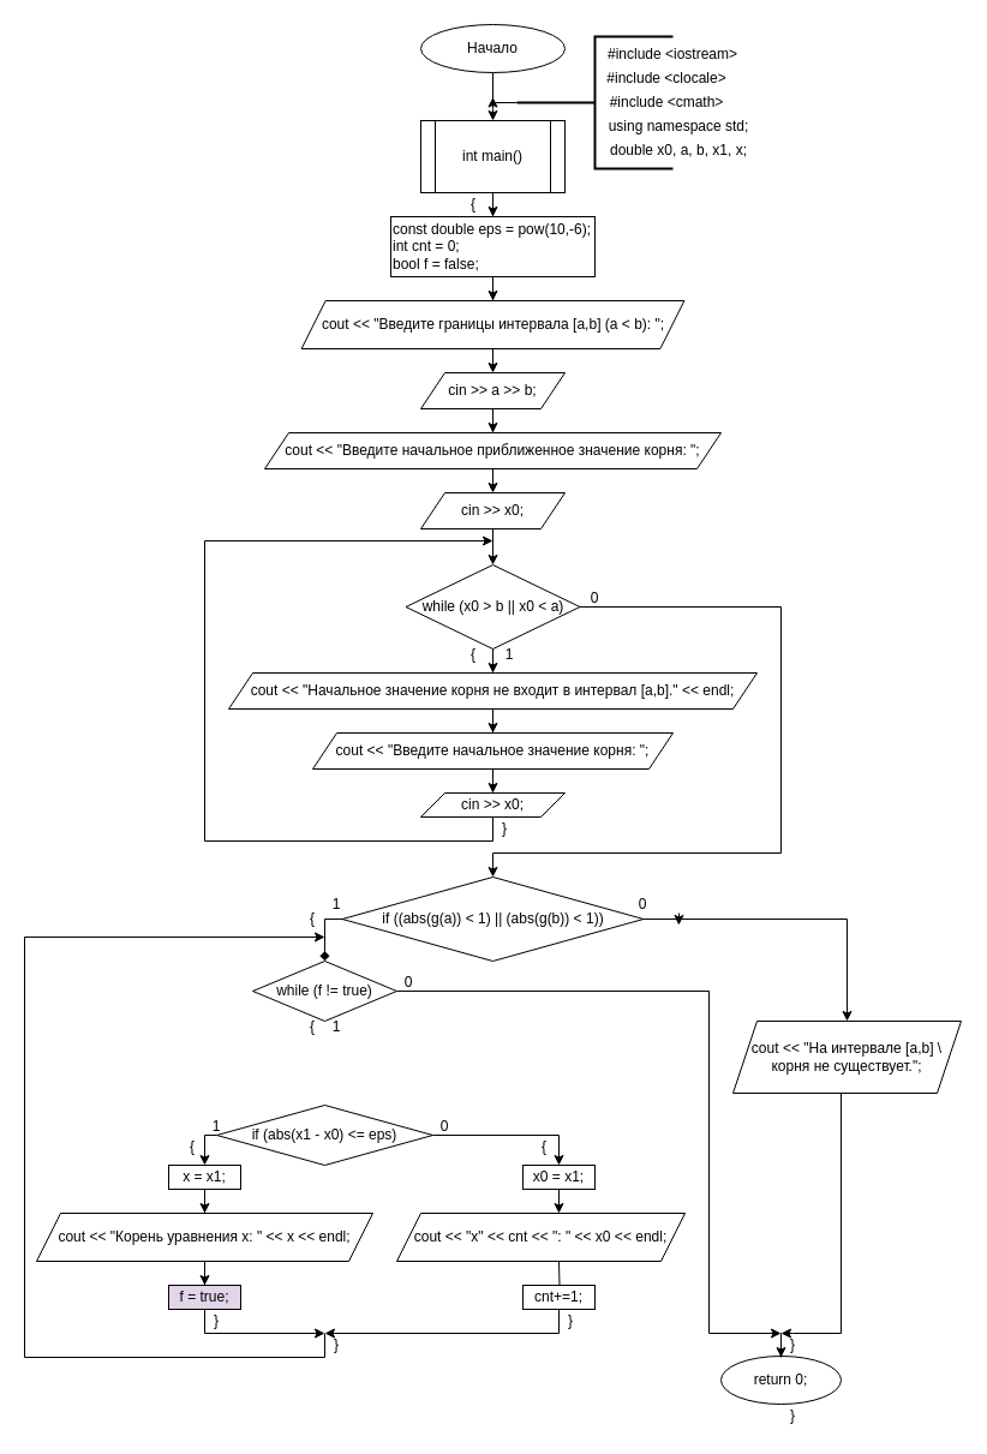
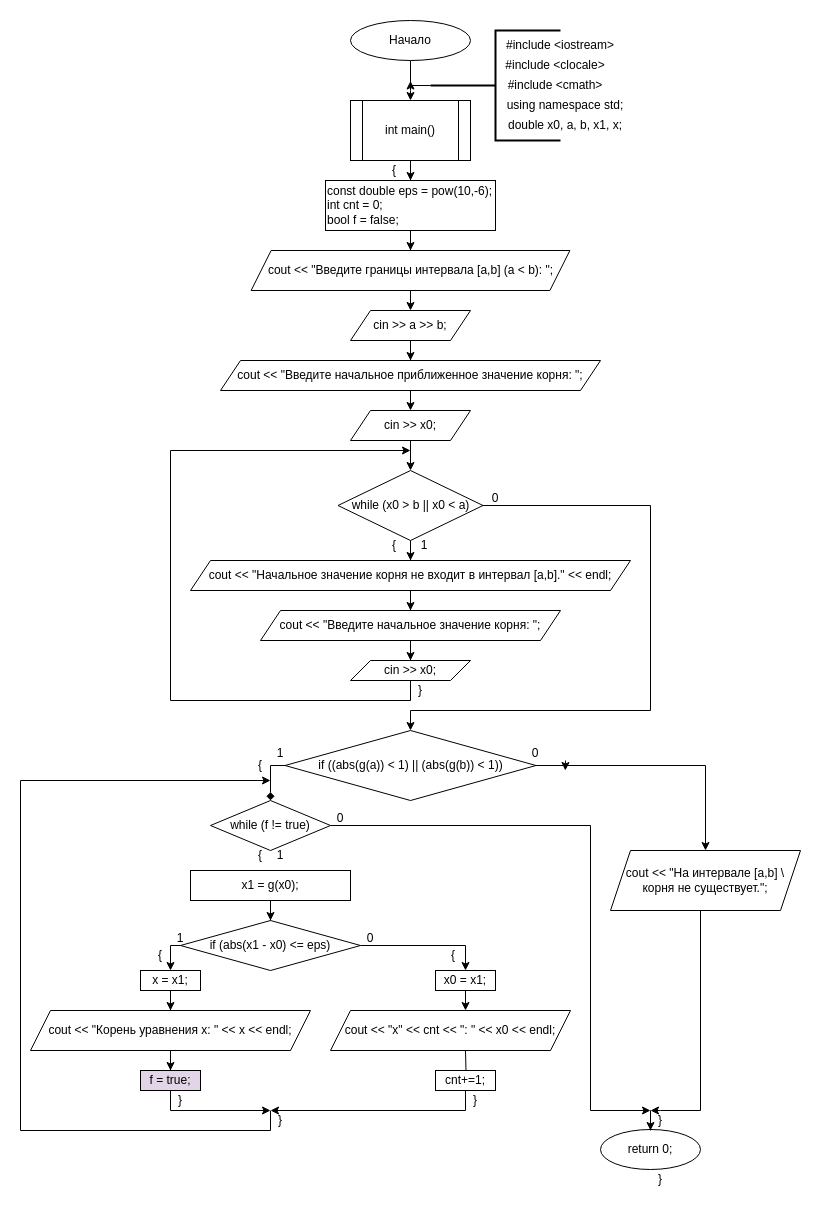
  <mxCell id="0" />
  <mxCell id="1" parent="0" />
  <mxCell id="2" style="edgeStyle=orthogonalEdgeStyle;rounded=0;orthogonalLoop=1;jettySize=auto;html=1;" parent="1" source="3" target="5" edge="1"><mxGeometry relative="1" as="geometry"><Array as="points"><mxPoint x="410" y="90" /><mxPoint x="410" y="90" /></Array></mxGeometry></mxCell>
  <mxCell id="3" value="Начало" style="ellipse;whiteSpace=wrap;html=1;" parent="1" vertex="1"><mxGeometry x="350" width="120" height="40" as="geometry" y="20" /></mxCell>
  <mxCell id="4" style="edgeStyle=orthogonalEdgeStyle;rounded=0;orthogonalLoop=1;jettySize=auto;html=1;entryX=0.5;entryY=0;entryDx=0;entryDy=0;" parent="1" source="5" target="12" edge="1"><mxGeometry relative="1" as="geometry" /></mxCell>
  <mxCell id="5" value="int main()" style="shape=process;whiteSpace=wrap;html=1;backgroundOutline=1;" parent="1" vertex="1"><mxGeometry x="350" y="100" width="120" height="60" as="geometry" /></mxCell>
  <mxCell id="6" style="edgeStyle=orthogonalEdgeStyle;rounded=0;orthogonalLoop=1;jettySize=auto;html=1;" parent="1" source="7" edge="1"><mxGeometry relative="1" as="geometry"><mxPoint x="410" y="80" as="targetPoint" /></mxGeometry></mxCell>
  <mxCell id="7" value="" style="strokeWidth=2;html=1;shape=mxgraph.flowchart.annotation_2;align=left;labelPosition=right;pointerEvents=1;" parent="1" vertex="1"><mxGeometry x="430" y="30" width="130" height="110" as="geometry" /></mxCell>
  <mxCell id="8" value="#include &amp;lt;iostream&amp;gt;" style="text;html=1;align=center;verticalAlign=middle;whiteSpace=wrap;rounded=0;" parent="1" vertex="1"><mxGeometry x="500" y="30" width="120" height="30" as="geometry" /></mxCell>
  <mxCell id="9" value="#include &amp;lt;clocale&amp;gt;" style="text;html=1;align=center;verticalAlign=middle;whiteSpace=wrap;rounded=0;" parent="1" vertex="1"><mxGeometry x="500" y="50" width="110" height="30" as="geometry" /></mxCell>
  <mxCell id="10" value="using namespace std;" style="text;html=1;align=center;verticalAlign=middle;whiteSpace=wrap;rounded=0;" parent="1" vertex="1"><mxGeometry x="500" y="90" width="130" height="30" as="geometry" /></mxCell>
  <mxCell id="11" style="edgeStyle=orthogonalEdgeStyle;rounded=0;orthogonalLoop=1;jettySize=auto;html=1;" parent="1" source="12" target="15" edge="1"><mxGeometry relative="1" as="geometry" /></mxCell>
  <mxCell id="12" value="const double eps = pow(10,-6);&lt;div&gt;int cnt = 0;&lt;/div&gt;&lt;div&gt;bool f = false;&lt;/div&gt;" style="rounded=0;whiteSpace=wrap;html=1;align=left;" parent="1" vertex="1"><mxGeometry x="325" y="180" width="170" height="50" as="geometry" /></mxCell>
  <mxCell id="13" value="double x0, a, b, x1, x;" style="text;html=1;align=center;verticalAlign=middle;whiteSpace=wrap;rounded=0;" parent="1" vertex="1"><mxGeometry x="505" y="110" width="120" height="30" as="geometry" /></mxCell>
  <mxCell id="14" style="edgeStyle=orthogonalEdgeStyle;rounded=0;orthogonalLoop=1;jettySize=auto;html=1;" parent="1" source="15" edge="1"><mxGeometry relative="1" as="geometry"><mxPoint x="410" y="310" as="targetPoint" /></mxGeometry></mxCell>
  <mxCell id="15" value="cout &amp;lt;&amp;lt; &quot;Введите границы интервала [a,b] (a &amp;lt; b): &quot;;" style="shape=parallelogram;perimeter=parallelogramPerimeter;whiteSpace=wrap;html=1;fixedSize=1;" parent="1" vertex="1"><mxGeometry x="250.63" y="250" width="318.75" height="40" as="geometry" /></mxCell>
  <mxCell id="16" style="edgeStyle=orthogonalEdgeStyle;rounded=0;orthogonalLoop=1;jettySize=auto;html=1;" parent="1" source="17" target="19" edge="1"><mxGeometry relative="1" as="geometry" /></mxCell>
  <mxCell id="17" value="cin &amp;gt;&amp;gt; a &amp;gt;&amp;gt; b;" style="shape=parallelogram;perimeter=parallelogramPerimeter;whiteSpace=wrap;html=1;fixedSize=1;" parent="1" vertex="1"><mxGeometry x="350" y="310" width="120" height="30" as="geometry" /></mxCell>
  <mxCell id="18" style="edgeStyle=orthogonalEdgeStyle;rounded=0;orthogonalLoop=1;jettySize=auto;html=1;" parent="1" source="19" edge="1"><mxGeometry relative="1" as="geometry"><mxPoint x="410" y="410" as="targetPoint" /></mxGeometry></mxCell>
  <mxCell id="19" value="cout &amp;lt;&amp;lt; &quot;Введите начальное приближенное значение корня: &quot;;" style="shape=parallelogram;perimeter=parallelogramPerimeter;whiteSpace=wrap;html=1;fixedSize=1;" parent="1" vertex="1"><mxGeometry x="220" y="360" width="380" height="30" as="geometry" /></mxCell>
  <mxCell id="20" style="edgeStyle=orthogonalEdgeStyle;rounded=0;orthogonalLoop=1;jettySize=auto;html=1;entryX=0.5;entryY=0;entryDx=0;entryDy=0;" parent="1" source="21" target="26" edge="1"><mxGeometry relative="1" as="geometry"><mxPoint x="410" y="460" as="targetPoint" /><Array as="points" /></mxGeometry></mxCell>
  <mxCell id="21" value="cin &amp;gt;&amp;gt; x0;" style="shape=parallelogram;perimeter=parallelogramPerimeter;whiteSpace=wrap;html=1;fixedSize=1;" parent="1" vertex="1"><mxGeometry x="350" y="410" width="120" height="30" as="geometry" /></mxCell>
  <mxCell id="22" value="{" style="text;html=1;align=center;verticalAlign=middle;whiteSpace=wrap;rounded=0;" parent="1" vertex="1"><mxGeometry x="364" y="160" width="60" height="20" as="geometry" /></mxCell>
  <mxCell id="23" value="#include &amp;lt;cmath&amp;gt;" style="text;html=1;align=center;verticalAlign=middle;whiteSpace=wrap;rounded=0;" parent="1" vertex="1"><mxGeometry x="500" y="70" width="110" height="30" as="geometry" /></mxCell>
  <mxCell id="24" style="edgeStyle=orthogonalEdgeStyle;rounded=0;orthogonalLoop=1;jettySize=auto;html=1;entryX=0.5;entryY=0;entryDx=0;entryDy=0;" parent="1" source="26" target="28" edge="1"><mxGeometry relative="1" as="geometry" /></mxCell>
  <mxCell id="25" style="edgeStyle=orthogonalEdgeStyle;rounded=0;orthogonalLoop=1;jettySize=auto;html=1;entryX=0.5;entryY=0;entryDx=0;entryDy=0;" parent="1" source="26" target="35" edge="1"><mxGeometry relative="1" as="geometry"><mxPoint x="410" y="710" as="targetPoint" /><Array as="points"><mxPoint x="650" y="505" /><mxPoint x="650" y="710" /><mxPoint x="410" y="710" /></Array></mxGeometry></mxCell>
  <mxCell id="26" value="while (x0 &amp;gt; b || x0 &amp;lt; a)" style="rhombus;whiteSpace=wrap;html=1;" parent="1" vertex="1"><mxGeometry x="337.5" y="470" width="145" height="70" as="geometry" /></mxCell>
  <mxCell id="27" style="edgeStyle=orthogonalEdgeStyle;rounded=0;orthogonalLoop=1;jettySize=auto;html=1;entryX=0.5;entryY=0;entryDx=0;entryDy=0;" parent="1" source="28" target="30" edge="1"><mxGeometry relative="1" as="geometry" /></mxCell>
  <mxCell id="28" value="cout &amp;lt;&amp;lt; &quot;Начальное значение корня не входит в интервал [a,b].&quot; &amp;lt;&amp;lt; endl;" style="shape=parallelogram;perimeter=parallelogramPerimeter;whiteSpace=wrap;html=1;fixedSize=1;" parent="1" vertex="1"><mxGeometry x="190" y="560" width="440" height="30" as="geometry" /></mxCell>
  <mxCell id="29" style="edgeStyle=orthogonalEdgeStyle;rounded=0;orthogonalLoop=1;jettySize=auto;html=1;" parent="1" source="30" target="32" edge="1"><mxGeometry relative="1" as="geometry"><mxPoint x="410.01" y="650" as="targetPoint" /></mxGeometry></mxCell>
  <mxCell id="30" value="cout &amp;lt;&amp;lt; &quot;Введите начальное значение корня: &quot;;" style="shape=parallelogram;perimeter=parallelogramPerimeter;whiteSpace=wrap;html=1;fixedSize=1;" parent="1" vertex="1"><mxGeometry x="260" y="610" width="300" height="30" as="geometry" /></mxCell>
  <mxCell id="31" style="edgeStyle=orthogonalEdgeStyle;rounded=0;orthogonalLoop=1;jettySize=auto;html=1;" parent="1" source="32" edge="1"><mxGeometry relative="1" as="geometry"><mxPoint x="410" y="450" as="targetPoint" /><Array as="points"><mxPoint x="410" y="700" /><mxPoint x="170" y="450" /></Array></mxGeometry></mxCell>
  <mxCell id="32" value="cin &amp;gt;&amp;gt; x0;" style="shape=parallelogram;perimeter=parallelogramPerimeter;whiteSpace=wrap;html=1;fixedSize=1;" parent="1" vertex="1"><mxGeometry x="350.01" y="660" width="120" height="20" as="geometry" /></mxCell>
  <mxCell id="33" style="edgeStyle=orthogonalEdgeStyle;rounded=0;orthogonalLoop=1;jettySize=auto;html=1;" parent="1" source="35" target="60" edge="1"><mxGeometry relative="1" as="geometry"><mxPoint x="690" y="880" as="targetPoint" /><Array as="points"><mxPoint x="705" y="765" /></Array></mxGeometry></mxCell>
  <mxCell id="34" style="edgeStyle=orthogonalEdgeStyle;rounded=0;orthogonalLoop=1;jettySize=auto;html=1;entryX=0.5;entryY=0;entryDx=0;entryDy=0;endArrow=diamond;" parent="1" source="35" target="37" edge="1"><mxGeometry relative="1" as="geometry"><mxPoint x="150" y="765" as="targetPoint" /><Array as="points"><mxPoint x="270" y="765" /></Array></mxGeometry></mxCell>
  <mxCell id="35" value="if ((abs(g(a)) &amp;lt; 1) || (abs(g(b)) &amp;lt; 1))" style="rhombus;whiteSpace=wrap;html=1;" parent="1" vertex="1"><mxGeometry x="284.53" y="730" width="250.93" height="70" as="geometry" /></mxCell>
  <mxCell id="36" style="edgeStyle=orthogonalEdgeStyle;rounded=0;orthogonalLoop=1;jettySize=auto;html=1;" parent="1" source="37" edge="1"><mxGeometry relative="1" as="geometry"><mxPoint x="650" y="1110" as="targetPoint" /><Array as="points"><mxPoint x="590" y="825" /><mxPoint x="590" y="1110" /></Array></mxGeometry></mxCell>
  <mxCell id="37" value="while (f != true)" style="rhombus;whiteSpace=wrap;html=1;" parent="1" vertex="1"><mxGeometry x="210" y="800" width="120" height="50" as="geometry" /></mxCell>
+ <mxCell id="38" style="edgeStyle=orthogonalEdgeStyle;rounded=0;orthogonalLoop=1;jettySize=auto;html=1;entryX=0.5;entryY=0;entryDx=0;entryDy=0;" parent="1" source="39" target="42" edge="1"><mxGeometry relative="1" as="geometry" /></mxCell>
+ <mxCell id="39" value="x1 = g(x0);" style="rounded=0;whiteSpace=wrap;html=1;" parent="1" vertex="1"><mxGeometry x="190" y="870" width="160" height="30" as="geometry" /></mxCell>
  <mxCell id="40" style="edgeStyle=orthogonalEdgeStyle;rounded=0;orthogonalLoop=1;jettySize=auto;html=1;entryX=0.5;entryY=0;entryDx=0;entryDy=0;" parent="1" source="42" target="44" edge="1"><mxGeometry relative="1" as="geometry"><mxPoint x="105" y="945" as="targetPoint" /><Array as="points"><mxPoint x="170" y="945" /></Array></mxGeometry></mxCell>
  <mxCell id="41" style="edgeStyle=orthogonalEdgeStyle;rounded=0;orthogonalLoop=1;jettySize=auto;html=1;entryX=0.5;entryY=0;entryDx=0;entryDy=0;" parent="1" source="42" target="50" edge="1"><mxGeometry relative="1" as="geometry"><mxPoint x="465" y="945" as="targetPoint" /><Array as="points"><mxPoint x="465" y="945" /></Array></mxGeometry></mxCell>
  <mxCell id="42" value="if (abs(x1 - x0) &amp;lt;= eps)" style="rhombus;whiteSpace=wrap;html=1;" parent="1" vertex="1"><mxGeometry x="180" y="920" width="180" height="50" as="geometry" /></mxCell>
  <mxCell id="43" style="edgeStyle=orthogonalEdgeStyle;rounded=0;orthogonalLoop=1;jettySize=auto;html=1;" parent="1" source="44" target="46" edge="1"><mxGeometry relative="1" as="geometry"><mxPoint x="55" y="1020" as="targetPoint" /></mxGeometry></mxCell>
  <mxCell id="44" value="x = x1;" style="rounded=0;whiteSpace=wrap;html=1;" parent="1" vertex="1"><mxGeometry x="140" y="970" width="60" height="20" as="geometry" /></mxCell>
  <mxCell id="45" style="edgeStyle=orthogonalEdgeStyle;rounded=0;orthogonalLoop=1;jettySize=auto;html=1;" parent="1" source="46" target="48" edge="1"><mxGeometry relative="1" as="geometry" /></mxCell>
  <mxCell id="46" value="cout &lt;&lt; &quot;Корень уравнения x: &quot; &lt;&lt; x &lt;&lt; endl;" style="shape=parallelogram;perimeter=parallelogramPerimeter;whiteSpace=wrap;html=1;fixedSize=1;" parent="1" vertex="1"><mxGeometry x="30" y="1010" width="280" height="40" as="geometry" /></mxCell>
  <mxCell id="47" style="edgeStyle=orthogonalEdgeStyle;rounded=0;orthogonalLoop=1;jettySize=auto;html=1;" parent="1" source="48" edge="1"><mxGeometry relative="1" as="geometry"><mxPoint x="270" y="1110" as="targetPoint" /><Array as="points"><mxPoint x="170" y="1110" /></Array></mxGeometry></mxCell>
  <mxCell id="48" value="f = true;" style="rounded=0;whiteSpace=wrap;html=1;fillColor=#e1d5e7;" parent="1" vertex="1"><mxGeometry x="140" y="1070" width="60" height="20" as="geometry" /></mxCell>
  <mxCell id="49" style="edgeStyle=orthogonalEdgeStyle;rounded=0;orthogonalLoop=1;jettySize=auto;html=1;" parent="1" source="50" edge="1"><mxGeometry relative="1" as="geometry"><mxPoint x="465" y="1010" as="targetPoint" /></mxGeometry></mxCell>
  <mxCell id="50" value="x0 = x1;" style="rounded=0;whiteSpace=wrap;html=1;" parent="1" vertex="1"><mxGeometry x="435" y="970" width="60" height="20" as="geometry" /></mxCell>
  <mxCell id="51" style="edgeStyle=orthogonalEdgeStyle;rounded=0;orthogonalLoop=1;jettySize=auto;html=1;" parent="1" target="54" edge="1"><mxGeometry relative="1" as="geometry"><mxPoint x="465" y="1070" as="targetPoint" /><mxPoint x="465" y="1050" as="sourcePoint" /></mxGeometry></mxCell>
  <mxCell id="52" value="cout &lt;&lt; &quot;x&quot; &lt;&lt; cnt &lt;&lt; &quot;: &quot; &lt;&lt; x0 &lt;&lt; endl;" style="shape=parallelogram;perimeter=parallelogramPerimeter;whiteSpace=wrap;html=1;fixedSize=1;" parent="1" vertex="1"><mxGeometry x="330" y="1010" width="240" height="40" as="geometry" /></mxCell>
  <mxCell id="53" style="edgeStyle=orthogonalEdgeStyle;rounded=0;orthogonalLoop=1;jettySize=auto;html=1;" parent="1" source="54" edge="1"><mxGeometry relative="1" as="geometry"><mxPoint x="270" y="1110" as="targetPoint" /><Array as="points"><mxPoint x="465" y="1110" /></Array></mxGeometry></mxCell>
  <mxCell id="54" value="cnt+=1;" style="rounded=0;whiteSpace=wrap;html=1;" parent="1" vertex="1"><mxGeometry x="435" y="1070" width="60" height="20" as="geometry" /></mxCell>
  <mxCell id="55" value="" style="endArrow=none;html=1;rounded=0;" parent="1" edge="1"><mxGeometry width="50" height="50" relative="1" as="geometry"><mxPoint x="270" y="1130" as="sourcePoint" /><mxPoint x="270" y="1110" as="targetPoint" /></mxGeometry></mxCell>
  <mxCell id="56" value="" style="endArrow=none;html=1;rounded=0;" parent="1" edge="1"><mxGeometry width="50" height="50" relative="1" as="geometry"><mxPoint x="20" y="1130" as="sourcePoint" /><mxPoint x="270" y="1130" as="targetPoint" /></mxGeometry></mxCell>
  <mxCell id="57" value="" style="endArrow=none;html=1;rounded=0;" parent="1" edge="1"><mxGeometry width="50" height="50" relative="1" as="geometry"><mxPoint x="20" y="1130" as="sourcePoint" /><mxPoint x="20" y="780" as="targetPoint" /></mxGeometry></mxCell>
  <mxCell id="58" value="" style="endArrow=classic;html=1;rounded=0;" parent="1" edge="1"><mxGeometry width="50" height="50" relative="1" as="geometry"><mxPoint x="20" y="780" as="sourcePoint" /><mxPoint x="270" y="780" as="targetPoint" /></mxGeometry></mxCell>
  <mxCell id="59" style="edgeStyle=orthogonalEdgeStyle;rounded=0;orthogonalLoop=1;jettySize=auto;html=1;" parent="1" source="60" edge="1"><mxGeometry relative="1" as="geometry"><mxPoint x="650" y="1110" as="targetPoint" /><Array as="points"><mxPoint x="700" y="1110" /><mxPoint x="660" y="1110" /></Array></mxGeometry></mxCell>
  <mxCell id="60" value="cout &amp;lt;&amp;lt; &quot;На интервале [a,b] \&lt;div&gt;корня не существует.&quot;;&lt;/div&gt;" style="shape=parallelogram;perimeter=parallelogramPerimeter;whiteSpace=wrap;html=1;fixedSize=1;" parent="1" vertex="1"><mxGeometry x="610" y="850" width="190" height="60" as="geometry" /></mxCell>
  <mxCell id="61" value="return 0;" style="ellipse;whiteSpace=wrap;html=1;" parent="1" vertex="1"><mxGeometry x="600" y="1129" width="100" height="40" as="geometry" /></mxCell>
  <mxCell id="62" value="" style="endArrow=classic;html=1;rounded=0;" parent="1" edge="1"><mxGeometry width="50" height="50" relative="1" as="geometry"><mxPoint x="650" y="1130" as="sourcePoint" /><mxPoint x="650" y="1130" as="targetPoint" /><Array as="points"><mxPoint x="650" y="1110" /></Array></mxGeometry></mxCell>
  <mxCell id="63" value="{" style="text;html=1;align=center;verticalAlign=middle;whiteSpace=wrap;rounded=0;" parent="1" vertex="1"><mxGeometry x="230" y="850" width="60" height="10" as="geometry" /></mxCell>
  <mxCell id="64" value="{" style="text;html=1;align=center;verticalAlign=middle;whiteSpace=wrap;rounded=0;" parent="1" vertex="1"><mxGeometry x="230" y="760" width="60" height="10" as="geometry" /></mxCell>
  <mxCell id="65" value="{" style="text;html=1;align=center;verticalAlign=middle;whiteSpace=wrap;rounded=0;" parent="1" vertex="1"><mxGeometry x="130" y="950" width="60" height="10" as="geometry" /></mxCell>
  <mxCell id="66" value="{" style="text;html=1;align=center;verticalAlign=middle;whiteSpace=wrap;rounded=0;" parent="1" vertex="1"><mxGeometry x="422.5" y="950" width="60" height="10" as="geometry" /></mxCell>
  <mxCell id="67" value="{" style="text;html=1;align=center;verticalAlign=middle;whiteSpace=wrap;rounded=0;" parent="1" vertex="1"><mxGeometry x="364" y="540" width="60" height="10" as="geometry" /></mxCell>
  <mxCell id="68" value="}" style="text;html=1;align=center;verticalAlign=middle;whiteSpace=wrap;rounded=0;" parent="1" vertex="1"><mxGeometry x="390" y="680" width="60" height="20" as="geometry" /></mxCell>
  <mxCell id="69" value="}" style="text;html=1;align=center;verticalAlign=middle;whiteSpace=wrap;rounded=0;" parent="1" vertex="1"><mxGeometry x="630" y="1115" width="60" height="10" as="geometry" /></mxCell>
  <mxCell id="70" value="}" style="text;html=1;align=center;verticalAlign=middle;whiteSpace=wrap;rounded=0;" parent="1" vertex="1"><mxGeometry x="150" y="1090" width="60" height="20" as="geometry" /></mxCell>
  <mxCell id="71" value="}" style="text;html=1;align=center;verticalAlign=middle;whiteSpace=wrap;rounded=0;" parent="1" vertex="1"><mxGeometry x="445" y="1090" width="60" height="20" as="geometry" /></mxCell>
  <mxCell id="72" value="}" style="text;html=1;align=center;verticalAlign=middle;whiteSpace=wrap;rounded=0;" parent="1" vertex="1"><mxGeometry x="630" y="1169" width="60" height="20" as="geometry" /></mxCell>
  <mxCell id="73" value="}" style="text;html=1;align=center;verticalAlign=middle;whiteSpace=wrap;rounded=0;" parent="1" vertex="1"><mxGeometry x="250" y="1110" width="60" height="20" as="geometry" /></mxCell>
  <mxCell id="74" value="1" style="text;html=1;align=center;verticalAlign=middle;whiteSpace=wrap;rounded=0;" parent="1" vertex="1"><mxGeometry x="394" y="537.5" width="60" height="15" as="geometry" /></mxCell>
  <mxCell id="75" value="1" style="text;html=1;align=center;verticalAlign=middle;whiteSpace=wrap;rounded=0;" parent="1" vertex="1"><mxGeometry x="250" y="745" width="60" height="15" as="geometry" /></mxCell>
  <mxCell id="76" value="1" style="text;html=1;align=center;verticalAlign=middle;whiteSpace=wrap;rounded=0;" parent="1" vertex="1"><mxGeometry x="250" y="847.5" width="60" height="15" as="geometry" /></mxCell>
  <mxCell id="77" value="1" style="text;html=1;align=center;verticalAlign=middle;whiteSpace=wrap;rounded=0;" parent="1" vertex="1"><mxGeometry x="150" y="930" width="60" height="15" as="geometry" /></mxCell>
  <mxCell id="78" value="0" style="text;html=1;align=center;verticalAlign=middle;whiteSpace=wrap;rounded=0;" parent="1" vertex="1"><mxGeometry x="340" y="930" width="60" height="15" as="geometry" /></mxCell>
  <mxCell id="79" value="0" style="text;html=1;align=center;verticalAlign=middle;whiteSpace=wrap;rounded=0;" parent="1" vertex="1"><mxGeometry x="310" y="810" width="60" height="15" as="geometry" /></mxCell>
  <mxCell id="80" style="edgeStyle=orthogonalEdgeStyle;rounded=0;orthogonalLoop=1;jettySize=auto;html=1;exitX=1;exitY=1;exitDx=0;exitDy=0;" edge="1" parent="1" source="81"><mxGeometry relative="1" as="geometry"><mxPoint x="564.793" y="770" as="targetPoint" /></mxGeometry></mxCell>
  <mxCell id="81" value="0" style="text;html=1;align=center;verticalAlign=middle;whiteSpace=wrap;rounded=0;" parent="1" vertex="1"><mxGeometry x="505" y="745" width="60" height="15" as="geometry" /></mxCell>
  <mxCell id="82" value="0" style="text;html=1;align=center;verticalAlign=middle;whiteSpace=wrap;rounded=0;" parent="1" vertex="1"><mxGeometry x="465" y="490" width="60" height="15" as="geometry" /></mxCell>
